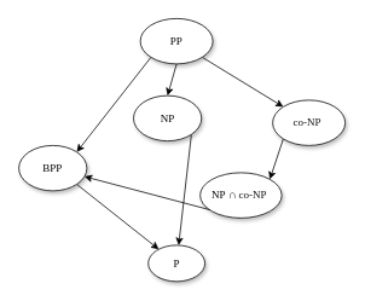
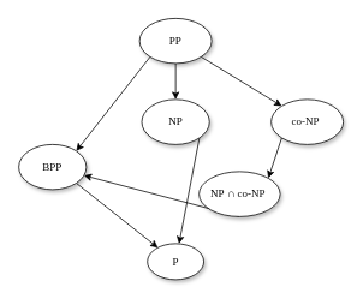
  <mxCell id="0" />
  <mxCell id="1" parent="0" />
  <mxCell id="2" style="edgeStyle=none;rounded=0;orthogonalLoop=1;jettySize=auto;html=1;exitX=0;exitY=1;exitDx=0;exitDy=0;entryX=1;entryY=0;entryDx=0;entryDy=0;fontFamily=Verdana;fontSize=12;" edge="1" parent="1" source="5" target="12"><mxGeometry relative="1" as="geometry" /></mxCell>
  <mxCell id="3" style="edgeStyle=none;rounded=0;orthogonalLoop=1;jettySize=auto;html=1;exitX=1;exitY=1;exitDx=0;exitDy=0;entryX=0;entryY=0;entryDx=0;entryDy=0;fontFamily=Verdana;fontSize=12;" edge="1" parent="1" source="5" target="14"><mxGeometry relative="1" as="geometry"><mxPoint x="447.574" y="171.716" as="targetPoint" /></mxGeometry></mxCell>
  <mxCell id="4" style="edgeStyle=none;rounded=0;orthogonalLoop=1;jettySize=auto;html=1;exitX=0.5;exitY=1;exitDx=0;exitDy=0;entryX=0.5;entryY=0;entryDx=0;entryDy=0;fontFamily=Verdana;fontSize=12;" edge="1" parent="1" source="5" target="7"><mxGeometry relative="1" as="geometry" /></mxCell>
  <mxCell id="5" value="PP" style="ellipse;whiteSpace=wrap;html=1;rounded=0;shadow=1;comic=0;labelBackgroundColor=none;strokeWidth=1;fontFamily=Verdana;fontSize=12;align=center;" parent="1" vertex="1"><mxGeometry x="154" y="20" width="80" height="50" as="geometry" /></mxCell>
  <mxCell id="6" style="edgeStyle=none;rounded=0;orthogonalLoop=1;jettySize=auto;html=1;exitX=1;exitY=1;exitDx=0;exitDy=0;fontFamily=Verdana;fontSize=12;" edge="1" parent="1" source="7" target="10"><mxGeometry relative="1" as="geometry" /></mxCell>
- <mxCell id="7" value="&lt;span&gt;NP&lt;/span&gt;" style="ellipse;whiteSpace=wrap;html=1;rounded=0;shadow=1;comic=0;labelBackgroundColor=none;strokeWidth=1;fontFamily=Verdana;fontSize=12;align=center;" parent="1" vertex="1"><mxGeometry x="146.5" y="105" width="75" height="50" as="geometry" /></mxCell>
+ <mxCell id="7" value="&lt;span&gt;NP&lt;/span&gt;" style="ellipse;whiteSpace=wrap;html=1;rounded=0;shadow=1;comic=0;labelBackgroundColor=none;strokeWidth=1;fontFamily=Verdana;fontSize=12;align=center;" parent="1" vertex="1"><mxGeometry x="156.5" y="110" width="75" height="50" as="geometry" /></mxCell>
  <mxCell id="8" style="edgeStyle=none;rounded=0;orthogonalLoop=1;jettySize=auto;html=1;exitX=0.5;exitY=1;exitDx=0;exitDy=0;fontFamily=Verdana;fontSize=12;" edge="1" parent="1" source="9" target="12"><mxGeometry relative="1" as="geometry" /></mxCell>
  <mxCell id="9" value="&lt;span&gt;NP&amp;nbsp;&lt;/span&gt;&lt;span style=&quot;color: rgb(17 , 17 , 17) ; text-align: left ; background-color: rgb(255 , 255 , 255)&quot;&gt;&lt;font style=&quot;font-size: 12px&quot;&gt;∩ co-NP&lt;/font&gt;&lt;/span&gt;&lt;span&gt;&amp;nbsp;&lt;/span&gt;" style="ellipse;whiteSpace=wrap;html=1;rounded=0;shadow=1;comic=0;labelBackgroundColor=none;strokeWidth=1;fontFamily=Verdana;fontSize=12;align=center;" parent="1" vertex="1"><mxGeometry x="220" y="190" width="90" height="50" as="geometry" /></mxCell>
  <mxCell id="10" value="P" style="ellipse;whiteSpace=wrap;html=1;rounded=0;shadow=1;comic=0;labelBackgroundColor=none;strokeWidth=1;fontFamily=Verdana;fontSize=12;align=center;" parent="1" vertex="1"><mxGeometry x="162.75" y="270" width="62.5" height="40" as="geometry" /></mxCell>
  <mxCell id="11" style="edgeStyle=none;rounded=0;orthogonalLoop=1;jettySize=auto;html=1;exitX=1;exitY=1;exitDx=0;exitDy=0;fontFamily=Verdana;fontSize=12;" edge="1" parent="1" source="12" target="10"><mxGeometry relative="1" as="geometry" /></mxCell>
  <mxCell id="12" value="&lt;span&gt;BPP&lt;/span&gt;" style="ellipse;whiteSpace=wrap;html=1;rounded=0;shadow=1;comic=0;labelBackgroundColor=none;strokeWidth=1;fontFamily=Verdana;fontSize=12;align=center;" parent="1" vertex="1"><mxGeometry x="20" y="160" width="75" height="50" as="geometry" /></mxCell>
  <mxCell id="13" style="edgeStyle=none;rounded=0;orthogonalLoop=1;jettySize=auto;html=1;exitX=0;exitY=1;exitDx=0;exitDy=0;entryX=1;entryY=0;entryDx=0;entryDy=0;fontFamily=Verdana;fontSize=12;" edge="1" parent="1" source="14" target="9"><mxGeometry relative="1" as="geometry" /></mxCell>
  <mxCell id="14" value="&lt;span style=&quot;color: rgb(17 , 17 , 17) ; text-align: left ; background-color: rgb(255 , 255 , 255)&quot;&gt;&lt;font style=&quot;font-size: 12px&quot;&gt;co-NP&lt;/font&gt;&lt;/span&gt;&lt;span&gt;&amp;nbsp;&lt;/span&gt;" style="ellipse;whiteSpace=wrap;html=1;rounded=0;shadow=1;comic=0;labelBackgroundColor=none;strokeWidth=1;fontFamily=Verdana;fontSize=12;align=center;" vertex="1" parent="1"><mxGeometry x="300" y="110" width="80" height="50" as="geometry" /></mxCell>
